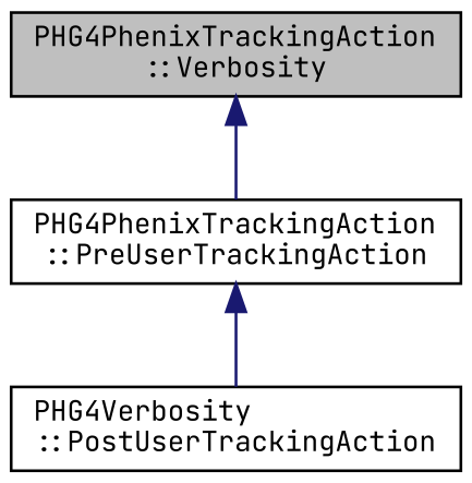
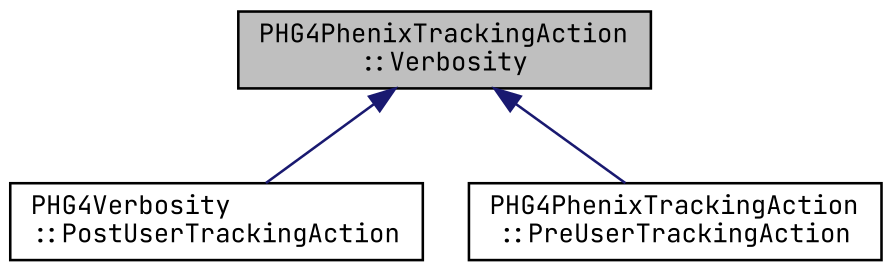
  digraph {
    fontname="JetBrains Mono"
    rankdir=TB
    node [color=black fontname="JetBrains Mono" fontsize=10 shape=record]
    edge [color=midnightblue dir=back fontname="JetBrains Mono" fontsize=10 labelfontname=FreeSans labelfontsize=10 style=solid]
    n1 [fillcolor=grey75 fontcolor=black height=0.2 label="PHG4PhenixTrackingAction\l::Verbosity" style=filled width=0.4]
    n2 [height=0.2 label="PHG4Verbosity\l::PostUserTrackingAction" width=0.4]
    n3 [height=0.2 label="PHG4PhenixTrackingAction\l::PreUserTrackingAction" width=0.4]
-   n3 -> n2
+   n1 -> n2
    n1 -> n3
  }
